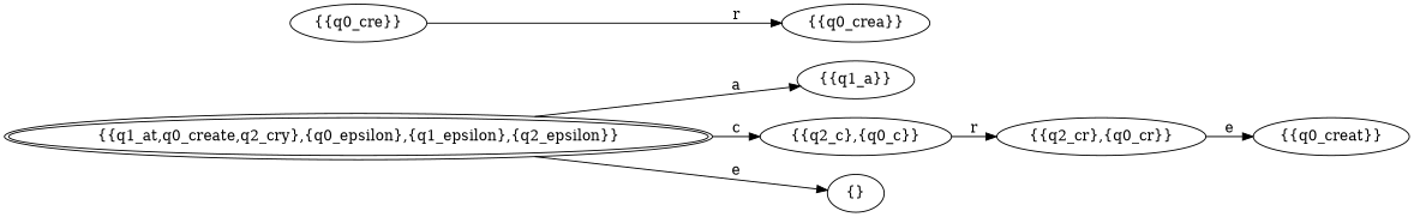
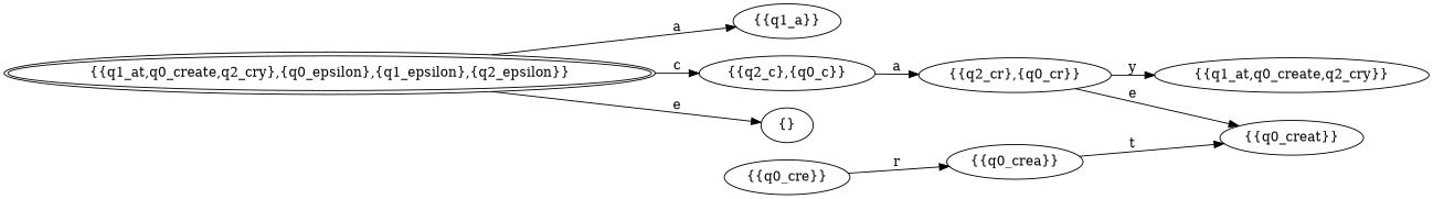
  digraph {
    rankdir=LR
    n1 [label="{{q1_at,q0_create,q2_cry},{q0_epsilon},{q1_epsilon},{q2_epsilon}}" peripheries=2]
    n2 [label="{{q1_a}}"]
    n3 [label="{{q2_c},{q0_c}}"]
    n4 [label="{}"]
    n5 [label="{{q2_cr},{q0_cr}}"]
+   n6 [label="{{q1_at,q0_create,q2_cry}}"]
    n7 [label="{{q0_creat}}"]
    n8 [label="{{q0_cre}}"]
    n9 [label="{{q0_crea}}"]
    n1 -> n2 [label=a]
    n1 -> n3 [label=c]
    n1 -> n4 [label=e]
-   n3 -> n5 [label=r]
+   n3 -> n5 [label=a]
+   n5 -> n6 [label=y]
    n5 -> n7 [label=e]
    n8 -> n9 [label=r]
+   n9 -> n7 [label=t]
  }
